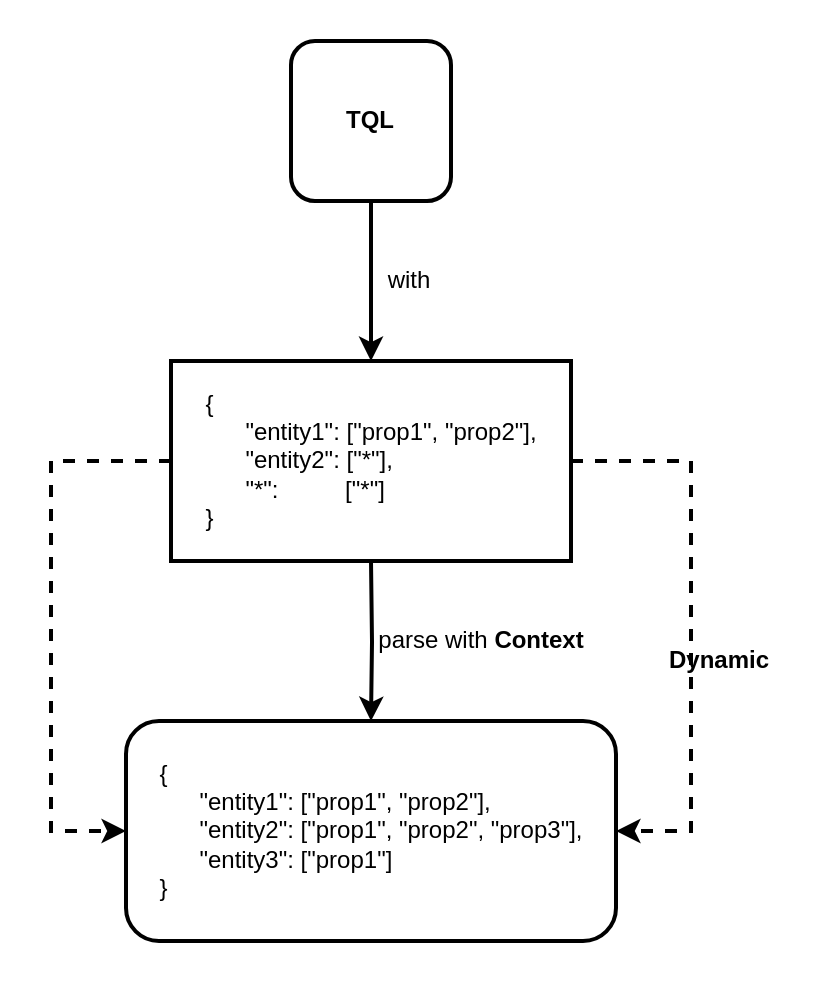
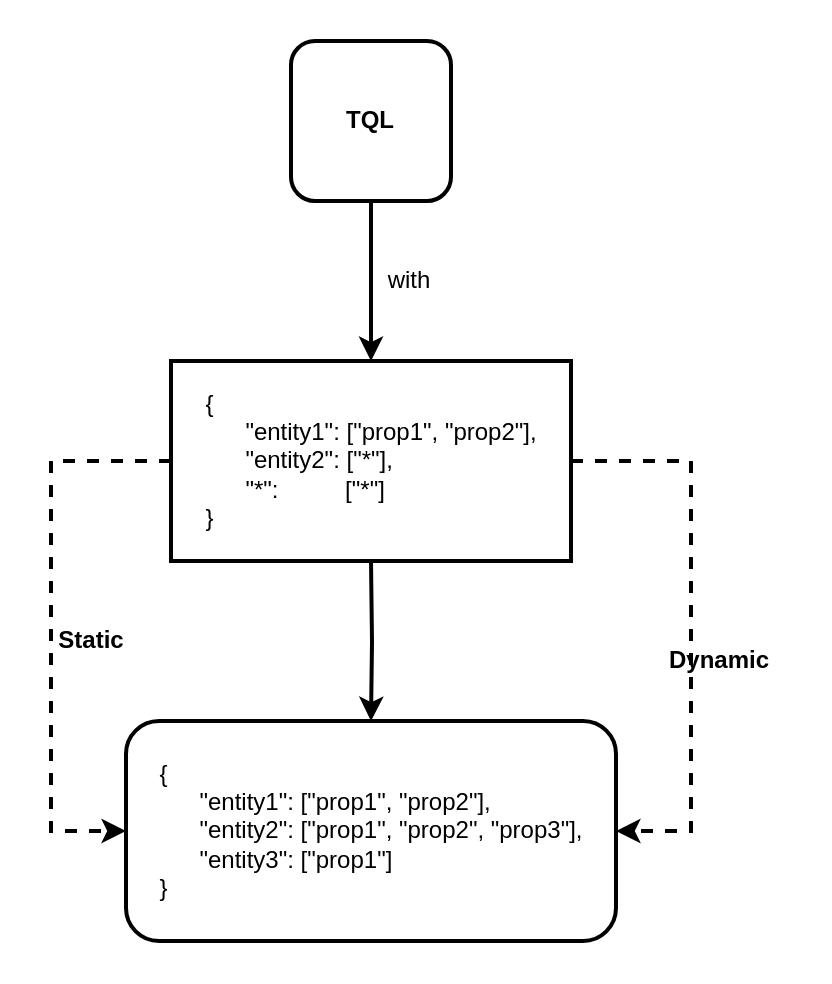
  <mxCell id="0" />
  <mxCell id="1" parent="0" />
  <mxCell id="2" style="edgeStyle=orthogonalEdgeStyle;rounded=0;orthogonalLoop=1;jettySize=auto;html=1;exitX=0.5;exitY=1;exitDx=0;exitDy=0;strokeColor=#000000;strokeWidth=2;" edge="1" parent="1" source="3" target="5"><mxGeometry relative="1" as="geometry" /></mxCell>
  <mxCell id="3" value="&lt;b&gt;&lt;font color=&quot;#000000&quot;&gt;TQL&lt;/font&gt;&lt;/b&gt;" style="whiteSpace=wrap;html=1;fillColor=#FFFFFF;strokeColor=#000000;strokeWidth=2;rounded=1;" vertex="1" parent="1"><mxGeometry x="145" y="20" width="80" height="80" as="geometry" /></mxCell>
  <mxCell id="4" value="" style="group" vertex="1" connectable="0" parent="1"><mxGeometry x="85" y="180" width="200" height="100" as="geometry" /></mxCell>
  <mxCell id="5" value="" style="rounded=0;whiteSpace=wrap;html=1;strokeColor=#000000;strokeWidth=2;fillColor=#FFFFFF;" vertex="1" parent="4"><mxGeometry width="200" height="100" as="geometry" /></mxCell>
  <mxCell id="6" value="&lt;div style=&quot;text-align: justify&quot;&gt;&lt;span style=&quot;color: rgb(0 , 0 , 0)&quot;&gt;{&lt;/span&gt;&lt;/div&gt;&lt;font color=&quot;#000000&quot;&gt;&lt;div style=&quot;text-align: justify&quot;&gt;&lt;span&gt;&amp;nbsp; &amp;nbsp; &amp;nbsp; &quot;entity1&quot;: [&quot;prop1&quot;, &quot;prop2&quot;],&lt;/span&gt;&lt;/div&gt;&lt;div style=&quot;text-align: justify&quot;&gt;&lt;span&gt;&amp;nbsp; &amp;nbsp; &amp;nbsp; &quot;entity2&quot;: [&quot;*&quot;],&lt;/span&gt;&lt;/div&gt;&lt;div style=&quot;text-align: justify&quot;&gt;&lt;span&gt;&amp;nbsp; &amp;nbsp; &amp;nbsp; &quot;*&quot;:&amp;nbsp; &amp;nbsp; &amp;nbsp; &amp;nbsp; &amp;nbsp; [&quot;*&quot;]&lt;/span&gt;&lt;/div&gt;&lt;div style=&quot;text-align: justify&quot;&gt;&lt;span&gt;}&lt;/span&gt;&lt;/div&gt;&lt;/font&gt;" style="text;html=1;align=center;verticalAlign=middle;resizable=0;points=[];autosize=1;strokeColor=none;" vertex="1" parent="4"><mxGeometry x="10" y="10" width="180" height="80" as="geometry" /></mxCell>
  <mxCell id="7" value="&lt;font color=&quot;#000000&quot;&gt;with&lt;/font&gt;" style="text;html=1;align=center;verticalAlign=middle;resizable=0;points=[];autosize=1;strokeColor=none;" vertex="1" parent="1"><mxGeometry x="179" y="130" width="50" height="20" as="geometry" /></mxCell>
  <mxCell id="8" value="" style="group" vertex="1" connectable="0" parent="1"><mxGeometry x="62.5" y="360" width="245" height="110" as="geometry" /></mxCell>
  <mxCell id="9" value="" style="rounded=1;whiteSpace=wrap;html=1;strokeColor=#000000;strokeWidth=2;fillColor=#FFFFFF;" vertex="1" parent="8"><mxGeometry width="245" height="110" as="geometry" /></mxCell>
  <mxCell id="10" value="&lt;div style=&quot;text-align: justify&quot;&gt;&lt;span style=&quot;color: rgb(0 , 0 , 0)&quot;&gt;{&lt;/span&gt;&lt;/div&gt;&lt;font color=&quot;#000000&quot;&gt;&lt;div style=&quot;text-align: justify&quot;&gt;&amp;nbsp; &amp;nbsp; &amp;nbsp; &quot;entity1&quot;: [&quot;prop1&quot;, &quot;prop2&quot;],&lt;/div&gt;&lt;div style=&quot;text-align: justify&quot;&gt;&amp;nbsp; &amp;nbsp; &amp;nbsp; &quot;entity2&quot;: [&quot;prop1&quot;, &quot;prop2&quot;, &quot;prop3&quot;],&lt;/div&gt;&lt;div style=&quot;text-align: justify&quot;&gt;&amp;nbsp; &amp;nbsp; &amp;nbsp; &quot;entity3&quot;: [&quot;prop1&quot;]&lt;/div&gt;&lt;div style=&quot;text-align: justify&quot;&gt;}&lt;/div&gt;&lt;/font&gt;" style="text;html=1;align=center;verticalAlign=middle;resizable=0;points=[];autosize=1;strokeColor=none;" vertex="1" parent="8"><mxGeometry x="7.5" y="15" width="230" height="80" as="geometry" /></mxCell>
  <mxCell id="11" style="edgeStyle=orthogonalEdgeStyle;rounded=0;orthogonalLoop=1;jettySize=auto;html=1;entryX=0.5;entryY=0;entryDx=0;entryDy=0;strokeColor=#000000;strokeWidth=2;" edge="1" parent="1" target="9"><mxGeometry relative="1" as="geometry"><mxPoint x="185" y="280" as="sourcePoint" /></mxGeometry></mxCell>
- <mxCell id="12" value="&lt;font color=&quot;#000000&quot;&gt;parse with &lt;b&gt;Context&lt;/b&gt;&lt;/font&gt;" style="text;html=1;align=center;verticalAlign=middle;resizable=0;points=[];autosize=1;strokeColor=none;" vertex="1" parent="1"><mxGeometry x="180" y="310" width="120" height="20" as="geometry" /></mxCell>
  <mxCell id="13" style="edgeStyle=orthogonalEdgeStyle;rounded=0;orthogonalLoop=1;jettySize=auto;html=1;exitX=0;exitY=0.5;exitDx=0;exitDy=0;entryX=0;entryY=0.5;entryDx=0;entryDy=0;strokeColor=#000000;strokeWidth=2;dashed=1;" edge="1" parent="1" source="5" target="9"><mxGeometry relative="1" as="geometry"><Array as="points"><mxPoint x="25" y="230" /><mxPoint x="25" y="415" /></Array></mxGeometry></mxCell>
  <mxCell id="14" style="edgeStyle=orthogonalEdgeStyle;rounded=0;orthogonalLoop=1;jettySize=auto;html=1;exitX=1;exitY=0.5;exitDx=0;exitDy=0;entryX=1;entryY=0.5;entryDx=0;entryDy=0;strokeColor=#000000;strokeWidth=2;dashed=1;" edge="1" parent="1" source="5" target="9"><mxGeometry relative="1" as="geometry"><Array as="points"><mxPoint x="345" y="230" /><mxPoint x="345" y="415" /></Array></mxGeometry></mxCell>
+ <mxCell id="15" value="&lt;b&gt;&lt;font color=&quot;#000000&quot;&gt;Static&lt;/font&gt;&lt;/b&gt;" style="text;html=1;align=center;verticalAlign=middle;resizable=0;points=[];autosize=1;strokeColor=none;" vertex="1" parent="1"><mxGeometry x="20" y="310" width="50" height="20" as="geometry" /></mxCell>
  <mxCell id="16" value="&lt;font color=&quot;#000000&quot;&gt;&lt;b&gt;Dynamic&lt;/b&gt;&lt;/font&gt;" style="text;html=1;align=center;verticalAlign=middle;resizable=0;points=[];autosize=1;strokeColor=none;" vertex="1" parent="1"><mxGeometry x="324" y="320" width="70" height="20" as="geometry" /></mxCell>
